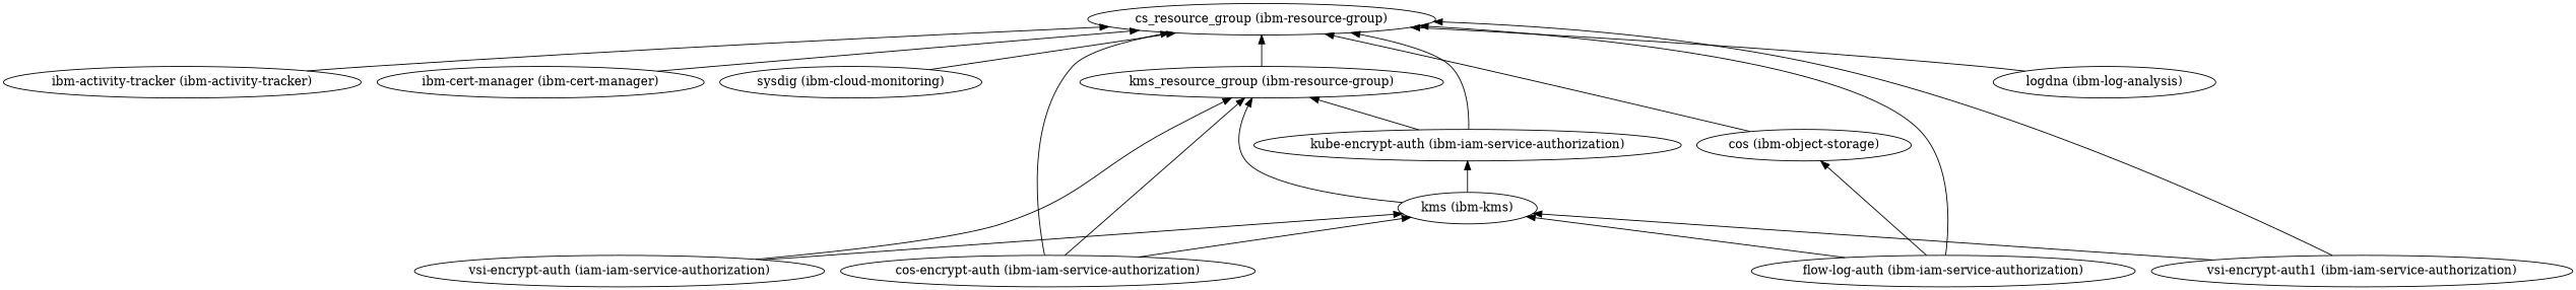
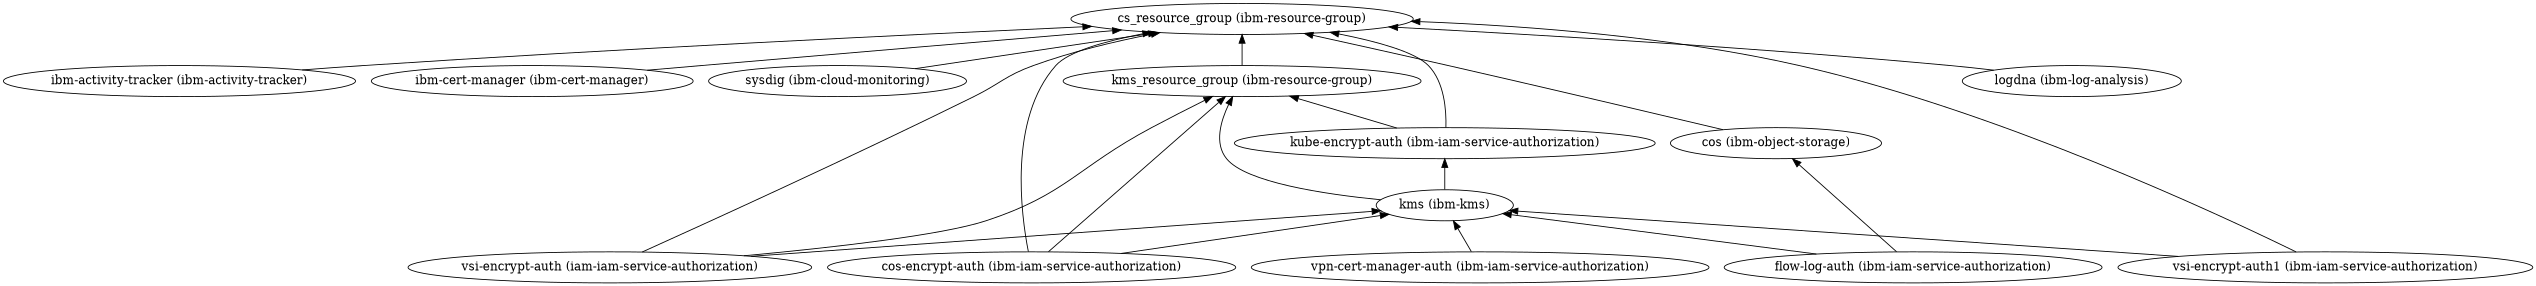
  digraph {
    rankdir=BT
    "ibm-activity-tracker (ibm-activity-tracker)"
    "cs_resource_group (ibm-resource-group)"
    "ibm-cert-manager (ibm-cert-manager)"
    "sysdig (ibm-cloud-monitoring)"
    n5 [label="vsi-encrypt-auth (iam-iam-service-authorization)"]
    "kms (ibm-kms)"
    "kms_resource_group (ibm-resource-group)"
    "kube-encrypt-auth (ibm-iam-service-authorization)"
    "cos-encrypt-auth (ibm-iam-service-authorization)"
    "cos (ibm-object-storage)"
    "flow-log-auth (ibm-iam-service-authorization)"
    "vsi-encrypt-auth1 (ibm-iam-service-authorization)"
+   "vpn-cert-manager-auth (ibm-iam-service-authorization)"
    "logdna (ibm-log-analysis)"
    "ibm-activity-tracker (ibm-activity-tracker)" -> "cs_resource_group (ibm-resource-group)"
    "ibm-cert-manager (ibm-cert-manager)" -> "cs_resource_group (ibm-resource-group)"
    "sysdig (ibm-cloud-monitoring)" -> "cs_resource_group (ibm-resource-group)"
    n5 -> "kms (ibm-kms)"
    n5 -> "kms_resource_group (ibm-resource-group)"
    "kms (ibm-kms)" -> "kms_resource_group (ibm-resource-group)"
    "kms (ibm-kms)" -> "kube-encrypt-auth (ibm-iam-service-authorization)"
    "kms_resource_group (ibm-resource-group)" -> "cs_resource_group (ibm-resource-group)"
    "kube-encrypt-auth (ibm-iam-service-authorization)" -> "cs_resource_group (ibm-resource-group)"
    "kube-encrypt-auth (ibm-iam-service-authorization)" -> "kms_resource_group (ibm-resource-group)"
    "cos-encrypt-auth (ibm-iam-service-authorization)" -> "cs_resource_group (ibm-resource-group)"
    "cos-encrypt-auth (ibm-iam-service-authorization)" -> "kms (ibm-kms)"
    "cos-encrypt-auth (ibm-iam-service-authorization)" -> "kms_resource_group (ibm-resource-group)"
    "cos (ibm-object-storage)" -> "cs_resource_group (ibm-resource-group)"
-   "flow-log-auth (ibm-iam-service-authorization)" -> "cs_resource_group (ibm-resource-group)"
+   n5 -> "cs_resource_group (ibm-resource-group)"
    "flow-log-auth (ibm-iam-service-authorization)" -> "kms (ibm-kms)"
    "flow-log-auth (ibm-iam-service-authorization)" -> "cos (ibm-object-storage)"
    "vsi-encrypt-auth1 (ibm-iam-service-authorization)" -> "cs_resource_group (ibm-resource-group)"
    "vsi-encrypt-auth1 (ibm-iam-service-authorization)" -> "kms (ibm-kms)"
+   "vpn-cert-manager-auth (ibm-iam-service-authorization)" -> "kms (ibm-kms)"
    "logdna (ibm-log-analysis)" -> "cs_resource_group (ibm-resource-group)"
  }
